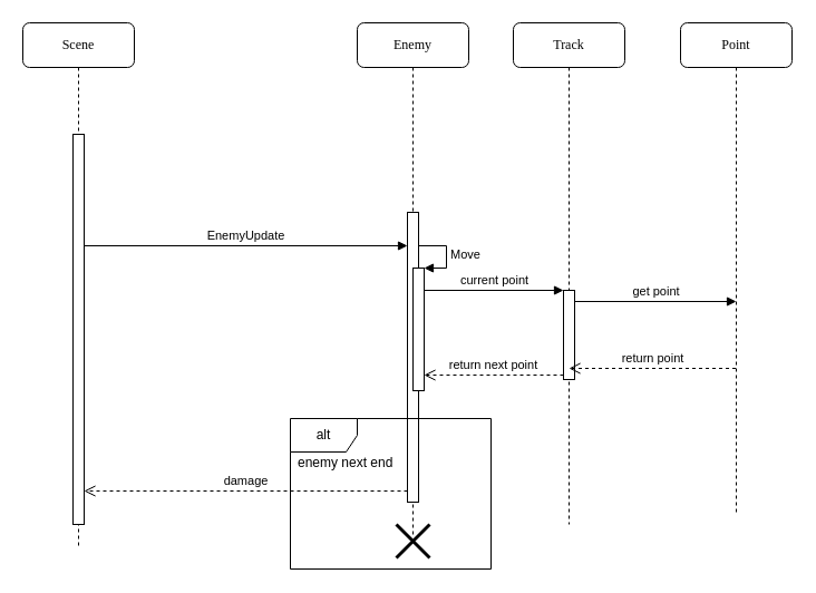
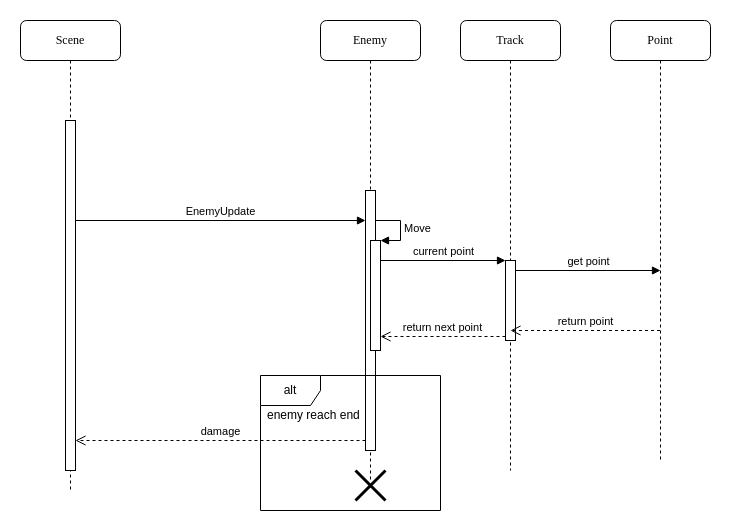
  <mxCell id="0" />
  <mxCell id="1" parent="0" />
  <mxCell id="2" value="Enemy" style="shape=umlLifeline;perimeter=lifelinePerimeter;whiteSpace=wrap;html=1;container=1;collapsible=0;recursiveResize=0;outlineConnect=0;rounded=1;shadow=0;comic=0;labelBackgroundColor=none;strokeWidth=1;fontFamily=Verdana;fontSize=12;align=center;" parent="1" vertex="1"><mxGeometry x="320" y="20" width="100" height="400" as="geometry" /></mxCell>
  <mxCell id="3" value="Track" style="shape=umlLifeline;perimeter=lifelinePerimeter;whiteSpace=wrap;html=1;container=1;collapsible=0;recursiveResize=0;outlineConnect=0;rounded=1;shadow=0;comic=0;labelBackgroundColor=none;strokeWidth=1;fontFamily=Verdana;fontSize=12;align=center;" parent="1" vertex="1"><mxGeometry x="460" y="20" width="100" height="450" as="geometry" /></mxCell>
  <mxCell id="4" value="" style="group" vertex="1" connectable="0" parent="3"><mxGeometry x="45" y="240" width="10" height="80" as="geometry" /></mxCell>
  <mxCell id="5" value="" style="html=1;points=[];perimeter=orthogonalPerimeter;" parent="4" vertex="1"><mxGeometry width="10" height="80" as="geometry" /></mxCell>
  <mxCell id="6" value="Scene" style="shape=umlLifeline;perimeter=lifelinePerimeter;whiteSpace=wrap;html=1;container=1;collapsible=0;recursiveResize=0;outlineConnect=0;rounded=1;shadow=0;comic=0;labelBackgroundColor=none;strokeWidth=1;fontFamily=Verdana;fontSize=12;align=center;" parent="1" vertex="1"><mxGeometry x="20" y="20" width="100" height="470" as="geometry" /></mxCell>
  <mxCell id="7" value="" style="html=1;points=[];perimeter=orthogonalPerimeter;rounded=0;shadow=0;comic=0;labelBackgroundColor=none;strokeWidth=1;fontFamily=Verdana;fontSize=12;align=center;" parent="6" vertex="1"><mxGeometry x="45" y="100" width="10" height="350" as="geometry" /></mxCell>
  <mxCell id="8" value="Point" style="shape=umlLifeline;perimeter=lifelinePerimeter;whiteSpace=wrap;html=1;container=1;collapsible=0;recursiveResize=0;outlineConnect=0;rounded=1;shadow=0;comic=0;labelBackgroundColor=none;strokeWidth=1;fontFamily=Verdana;fontSize=12;align=center;" parent="1" vertex="1"><mxGeometry x="610" y="20" width="100" height="440" as="geometry" /></mxCell>
  <mxCell id="9" value="" style="html=1;points=[];perimeter=orthogonalPerimeter;rounded=0;shadow=0;comic=0;labelBackgroundColor=none;strokeWidth=1;fontFamily=Verdana;fontSize=12;align=center;" parent="1" vertex="1"><mxGeometry x="365" y="190" width="10" height="260" as="geometry" /></mxCell>
  <mxCell id="10" value="EnemyUpdate" style="html=1;verticalAlign=bottom;endArrow=block;" parent="1" target="9" edge="1"><mxGeometry width="80" relative="1" as="geometry"><mxPoint x="75" y="220" as="sourcePoint" /><mxPoint x="155" y="220" as="targetPoint" /></mxGeometry></mxCell>
  <mxCell id="11" value="" style="html=1;points=[];perimeter=orthogonalPerimeter;" parent="1" vertex="1"><mxGeometry x="370" y="240" width="10" height="110" as="geometry" /></mxCell>
  <mxCell id="12" value="Move" style="edgeStyle=orthogonalEdgeStyle;html=1;align=left;spacingLeft=2;endArrow=block;rounded=0;entryX=1;entryY=0;" parent="1" target="11" edge="1"><mxGeometry relative="1" as="geometry"><mxPoint x="375" y="220" as="sourcePoint" /><Array as="points"><mxPoint x="400" y="220" /></Array></mxGeometry></mxCell>
  <mxCell id="13" value="current point" style="html=1;verticalAlign=bottom;endArrow=block;entryX=0;entryY=0;" parent="1" target="5" edge="1"><mxGeometry relative="1" as="geometry"><mxPoint x="380" y="260" as="sourcePoint" /></mxGeometry></mxCell>
  <mxCell id="14" value="return next point" style="html=1;verticalAlign=bottom;endArrow=open;dashed=1;endSize=8;exitX=0;exitY=0.95;" parent="1" source="5" edge="1"><mxGeometry relative="1" as="geometry"><mxPoint x="380" y="336" as="targetPoint" /></mxGeometry></mxCell>
  <mxCell id="15" value="alt" style="shape=umlFrame;whiteSpace=wrap;html=1;" parent="1" vertex="1"><mxGeometry x="260" y="375" width="180" height="135" as="geometry" /></mxCell>
- <mxCell id="16" value="enemy next end" style="text;html=1;resizable=0;points=[];autosize=1;align=left;verticalAlign=top;spacingTop=-4;" parent="1" vertex="1"><mxGeometry x="265" y="405" width="110" height="20" as="geometry" /></mxCell>
+ <mxCell id="16" value="enemy reach end" style="text;html=1;resizable=0;points=[];autosize=1;align=left;verticalAlign=top;spacingTop=-4;" parent="1" vertex="1"><mxGeometry x="265" y="405" width="110" height="20" as="geometry" /></mxCell>
  <mxCell id="17" value="damage" style="html=1;verticalAlign=bottom;endArrow=open;dashed=1;endSize=8;" parent="1" source="9" edge="1"><mxGeometry relative="1" as="geometry"><mxPoint x="360" y="440" as="sourcePoint" /><mxPoint x="75" y="440" as="targetPoint" /></mxGeometry></mxCell>
  <mxCell id="18" value="get point" style="html=1;verticalAlign=bottom;endArrow=block;" edge="1" parent="1" source="5"><mxGeometry relative="1" as="geometry"><mxPoint x="520" y="270" as="sourcePoint" /><mxPoint x="660" y="270" as="targetPoint" /></mxGeometry></mxCell>
  <mxCell id="19" value="return point" style="html=1;verticalAlign=bottom;endArrow=open;dashed=1;endSize=8;" edge="1" parent="1"><mxGeometry relative="1" as="geometry"><mxPoint x="510" y="330" as="targetPoint" /><mxPoint x="659.5" y="330" as="sourcePoint" /></mxGeometry></mxCell>
  <mxCell id="20" value="" style="endArrow=none;dashed=1;html=1;" edge="1" parent="1"><mxGeometry width="50" height="50" relative="1" as="geometry"><mxPoint x="370" y="479" as="sourcePoint" /><mxPoint x="370" y="450" as="targetPoint" /></mxGeometry></mxCell>
  <mxCell id="21" value="" style="shape=umlDestroy;whiteSpace=wrap;html=1;strokeWidth=3;" vertex="1" parent="1"><mxGeometry x="355" y="470" width="30" height="30" as="geometry" /></mxCell>
